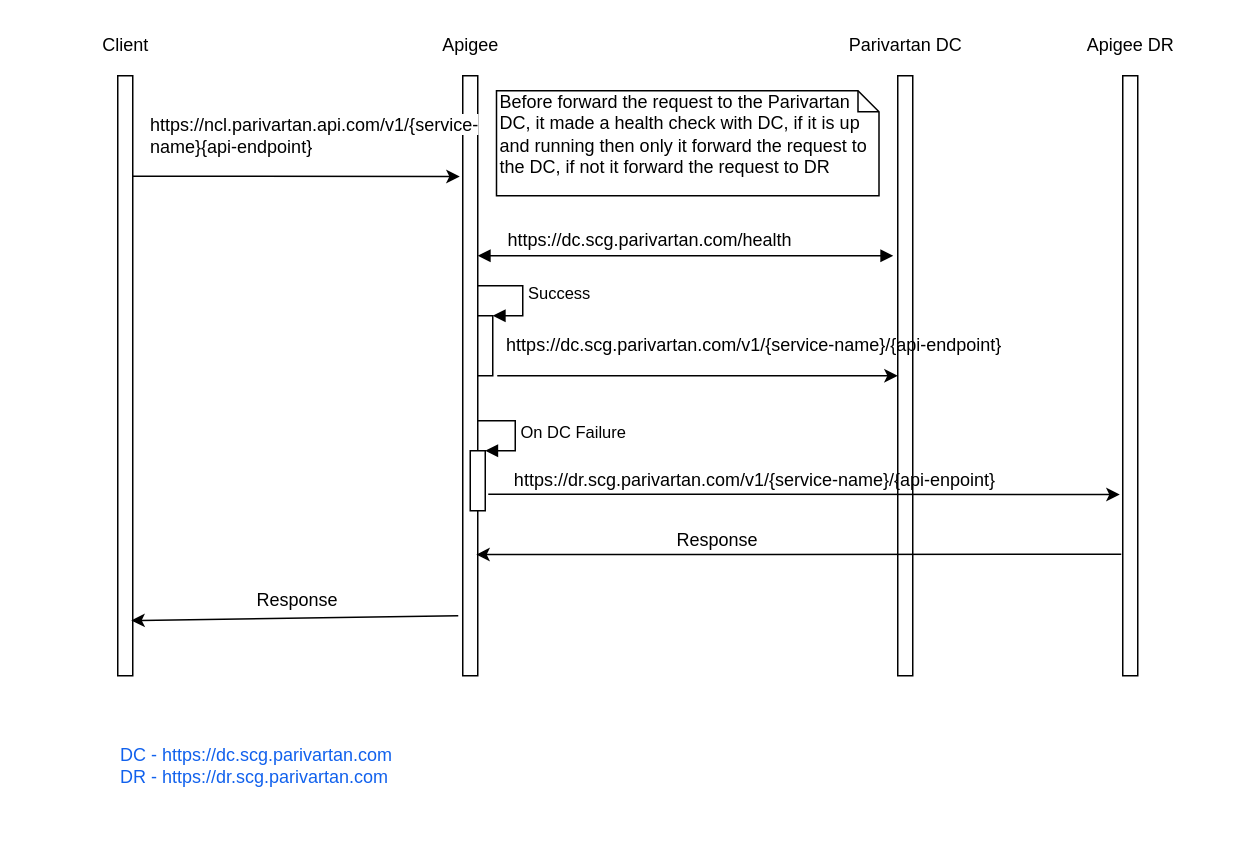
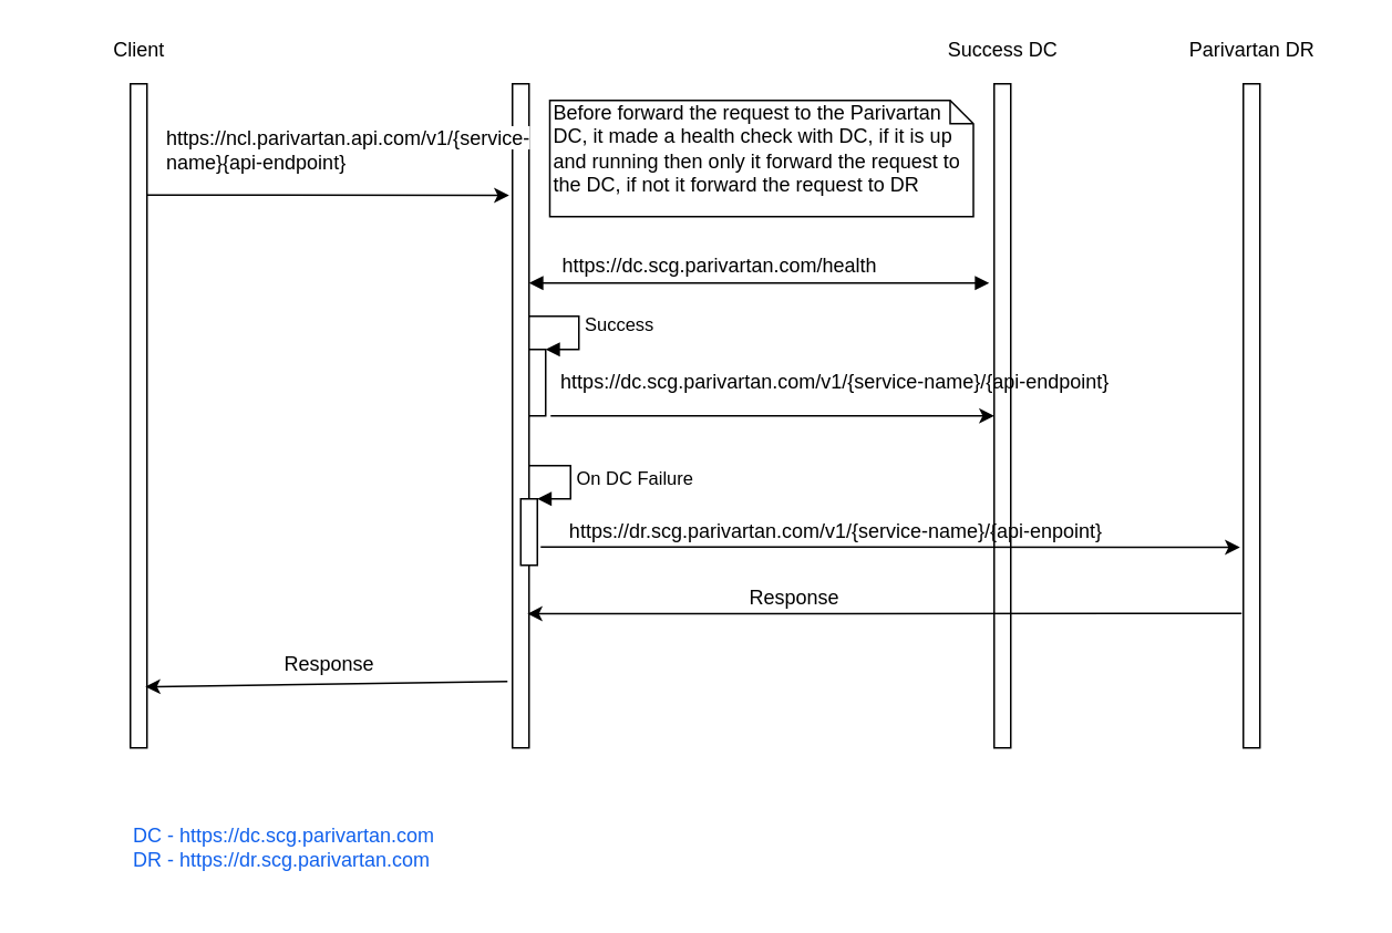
  <mxCell id="0" />
  <mxCell id="1" parent="0" />
  <mxCell id="2" value="" style="rounded=0;whiteSpace=wrap;html=1;" parent="1" vertex="1"><mxGeometry x="78" y="50" width="10" height="400" as="geometry" /></mxCell>
  <mxCell id="3" value="" style="rounded=0;whiteSpace=wrap;html=1;" parent="1" vertex="1"><mxGeometry x="308" y="50" width="10" height="400" as="geometry" /></mxCell>
  <mxCell id="4" value="" style="rounded=0;whiteSpace=wrap;html=1;" parent="1" vertex="1"><mxGeometry x="598" y="50" width="10" height="400" as="geometry" /></mxCell>
  <mxCell id="5" value="" style="rounded=0;whiteSpace=wrap;html=1;" parent="1" vertex="1"><mxGeometry x="748" y="50" width="10" height="400" as="geometry" /></mxCell>
  <mxCell id="6" value="Client" style="text;html=1;strokeColor=none;fillColor=none;align=center;verticalAlign=middle;whiteSpace=wrap;rounded=0;" parent="1" vertex="1"><mxGeometry x="20.5" y="20" width="125" height="20" as="geometry" /></mxCell>
- <mxCell id="7" value="Apigee" style="text;html=1;strokeColor=none;fillColor=none;align=center;verticalAlign=middle;whiteSpace=wrap;rounded=0;" parent="1" vertex="1"><mxGeometry x="250.5" y="20" width="125" height="20" as="geometry" /></mxCell>
- <mxCell id="8" value="Parivartan DC" style="text;html=1;strokeColor=none;fillColor=none;align=center;verticalAlign=middle;whiteSpace=wrap;rounded=0;" parent="1" vertex="1"><mxGeometry x="540.5" y="20" width="125" height="20" as="geometry" /></mxCell>
- <mxCell id="9" value="Apigee DR" style="text;html=1;strokeColor=none;fillColor=none;align=center;verticalAlign=middle;whiteSpace=wrap;rounded=0;" parent="1" vertex="1"><mxGeometry x="690.5" y="20" width="125" height="20" as="geometry" /></mxCell>
+ <mxCell id="8" value="Success DC" style="text;html=1;strokeColor=none;fillColor=none;align=center;verticalAlign=middle;whiteSpace=wrap;rounded=0;" parent="1" vertex="1"><mxGeometry x="540.5" y="20" width="125" height="20" as="geometry" /></mxCell>
+ <mxCell id="9" value="Parivartan DR" style="text;html=1;strokeColor=none;fillColor=none;align=center;verticalAlign=middle;whiteSpace=wrap;rounded=0;" parent="1" vertex="1"><mxGeometry x="690.5" y="20" width="125" height="20" as="geometry" /></mxCell>
  <mxCell id="10" value="" style="endArrow=classic;html=1;entryX=-0.2;entryY=0.168;entryDx=0;entryDy=0;entryPerimeter=0;" parent="1" target="3" edge="1"><mxGeometry width="50" height="50" relative="1" as="geometry"><mxPoint x="88" y="117" as="sourcePoint" /><mxPoint x="448" y="300" as="targetPoint" /></mxGeometry></mxCell>
  <mxCell id="11" value="&lt;font style=&quot;font-size: 12px&quot;&gt;&lt;font style=&quot;background-color: rgb(255 , 255 , 255) ; font-size: 12px&quot;&gt;https://ncl.parivartan.api.com/v1/{service-name}{api-endpoint}&lt;br&gt;&lt;/font&gt;&lt;/font&gt;" style="text;html=1;strokeColor=none;fillColor=none;align=left;verticalAlign=middle;whiteSpace=wrap;rounded=0;" parent="1" vertex="1"><mxGeometry x="98" y="70" width="200" height="40" as="geometry" /></mxCell>
  <mxCell id="12" value="" style="endArrow=block;startArrow=block;endFill=1;startFill=1;html=1;entryX=-0.3;entryY=0.3;entryDx=0;entryDy=0;entryPerimeter=0;" parent="1" target="4" edge="1"><mxGeometry width="160" relative="1" as="geometry"><mxPoint x="318" y="170" as="sourcePoint" /><mxPoint x="518" y="170" as="targetPoint" /></mxGeometry></mxCell>
  <mxCell id="13" value="https://dc.scg.parivartan.com/health" style="text;html=1;strokeColor=none;fillColor=none;align=center;verticalAlign=middle;whiteSpace=wrap;rounded=0;" parent="1" vertex="1"><mxGeometry x="358" y="150" width="150" height="20" as="geometry" /></mxCell>
  <mxCell id="14" value="" style="html=1;points=[];perimeter=orthogonalPerimeter;" parent="1" vertex="1"><mxGeometry x="318" y="210" width="10" height="40" as="geometry" /></mxCell>
  <mxCell id="15" value="Success" style="edgeStyle=orthogonalEdgeStyle;html=1;align=left;spacingLeft=2;endArrow=block;rounded=0;entryX=1;entryY=0;" parent="1" source="3" target="14" edge="1"><mxGeometry relative="1" as="geometry"><mxPoint x="323" y="190" as="sourcePoint" /><Array as="points"><mxPoint x="348" y="190" /><mxPoint x="348" y="210" /></Array></mxGeometry></mxCell>
  <mxCell id="16" value="" style="endArrow=classic;html=1;exitX=1.3;exitY=1;exitDx=0;exitDy=0;exitPerimeter=0;entryX=0;entryY=0.5;entryDx=0;entryDy=0;" parent="1" source="14" target="4" edge="1"><mxGeometry width="50" height="50" relative="1" as="geometry"><mxPoint x="398" y="300" as="sourcePoint" /><mxPoint x="448" y="250" as="targetPoint" /></mxGeometry></mxCell>
  <mxCell id="17" value="https://dc.scg.parivartan.com/v1/{service-name}/{api-endpoint}" style="text;html=1;strokeColor=none;fillColor=none;align=center;verticalAlign=middle;whiteSpace=wrap;rounded=0;" parent="1" vertex="1"><mxGeometry x="335.5" y="220" width="332.5" height="20" as="geometry" /></mxCell>
  <mxCell id="18" value="" style="html=1;points=[];perimeter=orthogonalPerimeter;" parent="1" vertex="1"><mxGeometry x="313" y="300" width="10" height="40" as="geometry" /></mxCell>
  <mxCell id="19" value="On DC Failure" style="edgeStyle=orthogonalEdgeStyle;html=1;align=left;spacingLeft=2;endArrow=block;rounded=0;entryX=1;entryY=0;" parent="1" target="18" edge="1"><mxGeometry relative="1" as="geometry"><mxPoint x="318" y="280" as="sourcePoint" /><Array as="points"><mxPoint x="343" y="280" /></Array></mxGeometry></mxCell>
  <mxCell id="20" value="" style="endArrow=classic;html=1;entryX=-0.2;entryY=0.698;entryDx=0;entryDy=0;entryPerimeter=0;" parent="1" target="5" edge="1"><mxGeometry width="50" height="50" relative="1" as="geometry"><mxPoint x="325" y="329" as="sourcePoint" /><mxPoint x="528" y="260" as="targetPoint" /><Array as="points"><mxPoint x="448" y="329" /></Array></mxGeometry></mxCell>
  <mxCell id="21" value="https://dr.scg.parivartan.com/v1/{service-name}/{api-enpoint}" style="text;html=1;strokeColor=none;fillColor=none;align=center;verticalAlign=middle;whiteSpace=wrap;rounded=0;" parent="1" vertex="1"><mxGeometry x="338" y="310" width="330" height="20" as="geometry" /></mxCell>
  <mxCell id="22" value="" style="endArrow=classic;html=1;entryX=0.9;entryY=0.798;entryDx=0;entryDy=0;entryPerimeter=0;" parent="1" target="3" edge="1"><mxGeometry width="50" height="50" relative="1" as="geometry"><mxPoint x="747" y="369" as="sourcePoint" /><mxPoint x="448" y="240" as="targetPoint" /></mxGeometry></mxCell>
  <mxCell id="23" value="" style="endArrow=classic;html=1;exitX=-0.3;exitY=0.9;exitDx=0;exitDy=0;exitPerimeter=0;entryX=0.9;entryY=0.908;entryDx=0;entryDy=0;entryPerimeter=0;" parent="1" source="3" target="2" edge="1"><mxGeometry width="50" height="50" relative="1" as="geometry"><mxPoint x="78" y="319.5" as="sourcePoint" /><mxPoint x="91" y="413" as="targetPoint" /></mxGeometry></mxCell>
  <mxCell id="24" value="Response" style="text;html=1;strokeColor=none;fillColor=none;align=center;verticalAlign=middle;whiteSpace=wrap;rounded=0;" parent="1" vertex="1"><mxGeometry x="358" y="350" width="240" height="20" as="geometry" /></mxCell>
  <mxCell id="25" value="Response" style="text;html=1;strokeColor=none;fillColor=none;align=center;verticalAlign=middle;whiteSpace=wrap;rounded=0;" parent="1" vertex="1"><mxGeometry x="78" y="390" width="240" height="20" as="geometry" /></mxCell>
  <mxCell id="26" value="&lt;span style=&quot;text-align: center&quot;&gt;Before forward the request to the Parivartan DC, it made a health check with DC, if it is up and running then only it forward the request to the DC, if not it forward the request to DR&lt;/span&gt;" style="shape=note;whiteSpace=wrap;html=1;size=14;verticalAlign=top;align=left;spacingTop=-6;" parent="1" vertex="1"><mxGeometry x="330.5" y="60" width="255" height="70" as="geometry" /></mxCell>
  <mxCell id="27" value="&lt;font color=&quot;#1161ed&quot;&gt;DC - https://dc.scg.parivartan.com&lt;br&gt;DR - https://dr.scg.parivartan.com&lt;/font&gt;" style="text;html=1;strokeColor=none;fillColor=none;align=left;verticalAlign=middle;whiteSpace=wrap;rounded=0;" parent="1" vertex="1"><mxGeometry x="78" y="480" width="200" height="60" as="geometry" /></mxCell>
